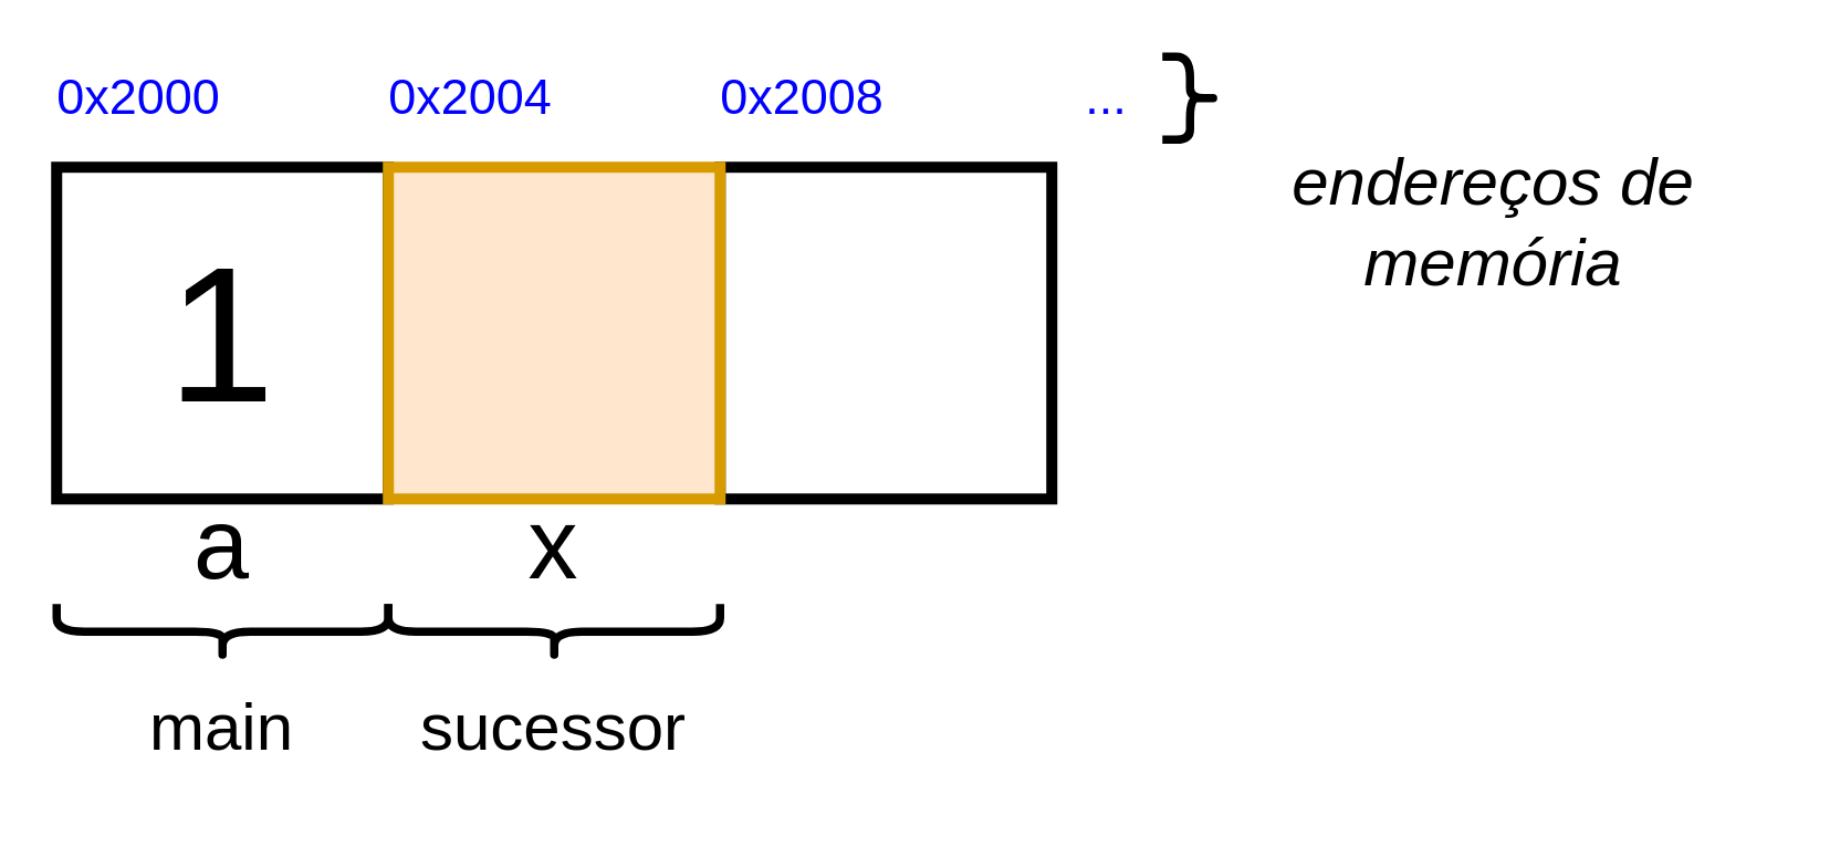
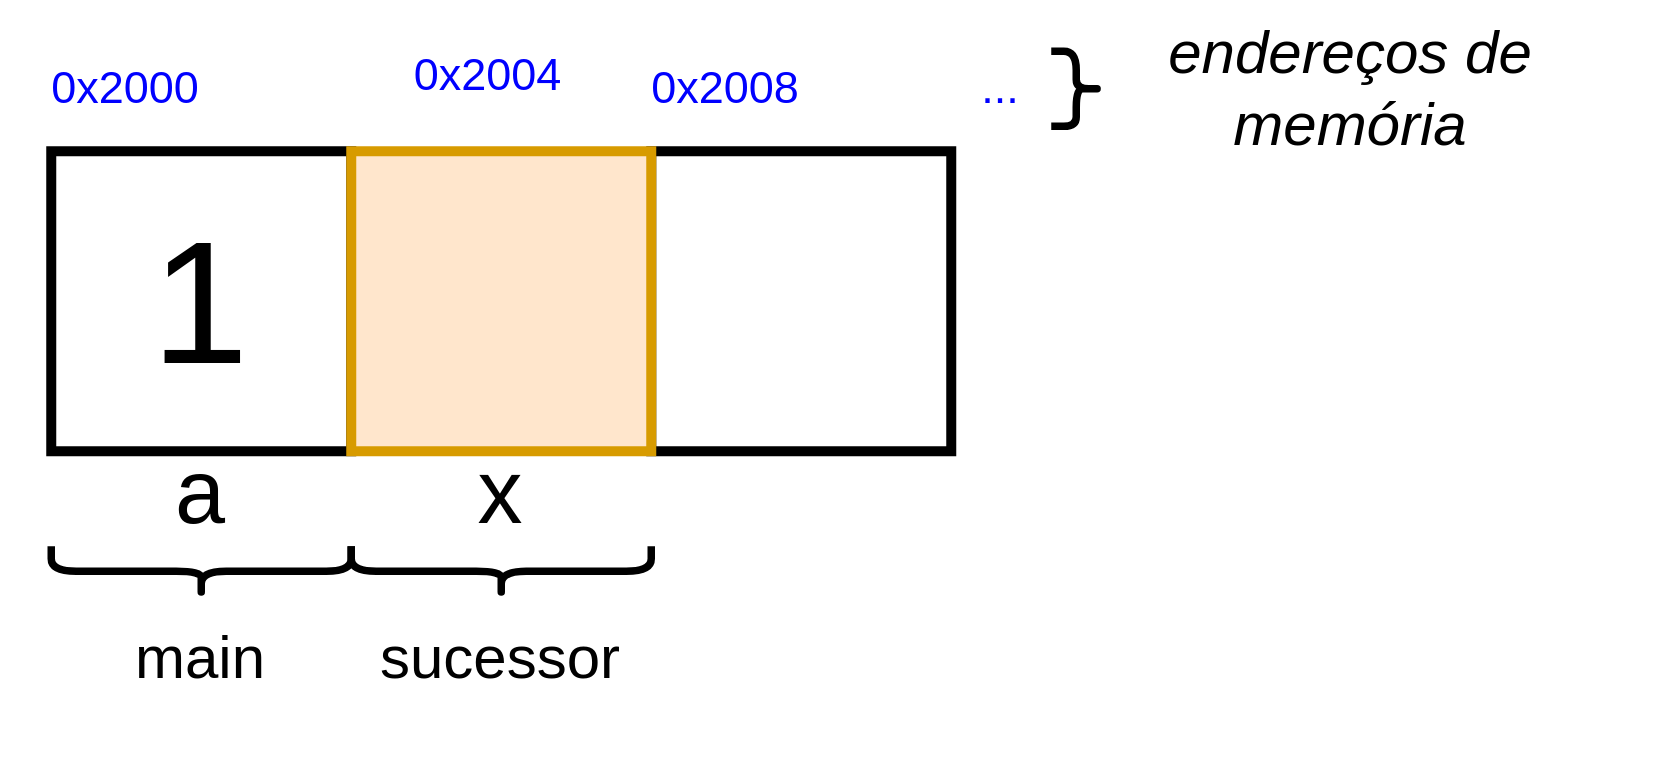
  <mxCell id="0" />
  <mxCell id="1" parent="0" />
  <mxCell id="2" value="" style="rounded=0;whiteSpace=wrap;html=1;strokeWidth=4;" vertex="1" parent="1"><mxGeometry x="260" y="60" width="120" height="120" as="geometry" /></mxCell>
  <mxCell id="3" value="1" style="rounded=0;whiteSpace=wrap;html=1;fontSize=70;strokeWidth=4;" vertex="1" parent="1"><mxGeometry x="20" y="60" width="120" height="120" as="geometry" /></mxCell>
  <mxCell id="4" value="" style="rounded=0;whiteSpace=wrap;html=1;strokeWidth=4;fontSize=70;fillColor=#ffe6cc;strokeColor=#d79b00;" vertex="1" parent="1"><mxGeometry x="140" y="60" width="120" height="120" as="geometry" /></mxCell>
  <mxCell id="5" value="0x2000" style="text;html=1;align=center;verticalAlign=middle;whiteSpace=wrap;rounded=0;fontSize=18;fontColor=#0000FF;" vertex="1" parent="1"><mxGeometry x="20" width="60" height="30" as="geometry" y="20" /></mxCell>
- <mxCell id="6" value="0x2004" style="text;html=1;align=center;verticalAlign=middle;whiteSpace=wrap;rounded=0;fontSize=18;fontColor=#0000FF;" vertex="1" parent="1"><mxGeometry x="140" width="60" height="30" as="geometry" y="20" /></mxCell>
+ <mxCell id="6" value="0x2004" style="text;html=1;align=center;verticalAlign=middle;whiteSpace=wrap;rounded=0;fontSize=18;fontColor=#0000FF;" vertex="1" parent="1"><mxGeometry x="165" y="15" width="60" height="30" as="geometry" /></mxCell>
  <mxCell id="7" value="0x2008" style="text;html=1;align=center;verticalAlign=middle;whiteSpace=wrap;rounded=0;fontSize=18;fontColor=#0000FF;" vertex="1" parent="1"><mxGeometry x="260" width="60" height="30" as="geometry" y="20" /></mxCell>
  <mxCell id="8" value="a" style="text;html=1;align=center;verticalAlign=middle;whiteSpace=wrap;rounded=0;strokeWidth=36;fontSize=36;" vertex="1" parent="1"><mxGeometry x="50" y="181" width="60" height="30" as="geometry" /></mxCell>
  <mxCell id="9" value="x" style="text;html=1;align=center;verticalAlign=middle;whiteSpace=wrap;rounded=0;strokeWidth=36;fontSize=36;" vertex="1" parent="1"><mxGeometry x="170" y="181" width="60" height="30" as="geometry" /></mxCell>
  <mxCell id="10" value="" style="shape=curlyBracket;whiteSpace=wrap;html=1;rounded=1;flipH=1;labelPosition=right;verticalLabelPosition=middle;align=left;verticalAlign=middle;rotation=90;strokeWidth=3;" vertex="1" parent="1"><mxGeometry x="70" y="168" width="20" height="120" as="geometry" /></mxCell>
  <mxCell id="11" value="main" style="text;html=1;align=center;verticalAlign=middle;whiteSpace=wrap;rounded=0;strokeWidth=3;fontSize=24;" vertex="1" parent="1"><mxGeometry x="50" y="248" width="60" height="30" as="geometry" /></mxCell>
  <mxCell id="12" value="..." style="text;html=1;align=center;verticalAlign=middle;whiteSpace=wrap;rounded=0;fontSize=18;fontColor=#0000FF;" vertex="1" parent="1"><mxGeometry x="370" width="60" height="30" as="geometry" y="20" /></mxCell>
  <mxCell id="13" value="" style="shape=curlyBracket;whiteSpace=wrap;html=1;rounded=1;flipH=1;labelPosition=right;verticalLabelPosition=middle;align=left;verticalAlign=middle;rotation=0;strokeWidth=3;" vertex="1" parent="1"><mxGeometry x="420" width="20" height="30" as="geometry" y="20" /></mxCell>
- <mxCell id="14" value="endereços de memória" style="text;html=1;align=center;verticalAlign=middle;whiteSpace=wrap;rounded=0;strokeWidth=3;fontSize=24;fontStyle=2" vertex="1" parent="1"><mxGeometry x="440" y="65" width="200" height="30" as="geometry" /></mxCell>
+ <mxCell id="14" value="endereços de memória" style="text;html=1;align=center;verticalAlign=middle;whiteSpace=wrap;rounded=0;strokeWidth=3;fontSize=24;fontStyle=2" vertex="1" parent="1"><mxGeometry x="440" width="200" height="30" as="geometry" y="20" /></mxCell>
  <mxCell id="15" value="" style="shape=curlyBracket;whiteSpace=wrap;html=1;rounded=1;flipH=1;labelPosition=right;verticalLabelPosition=middle;align=left;verticalAlign=middle;rotation=90;strokeWidth=3;" vertex="1" parent="1"><mxGeometry x="190" y="168" width="20" height="120" as="geometry" /></mxCell>
  <mxCell id="16" value="sucessor" style="text;html=1;align=center;verticalAlign=middle;whiteSpace=wrap;rounded=0;strokeWidth=3;fontSize=24;" vertex="1" parent="1"><mxGeometry x="170" y="248" width="60" height="30" as="geometry" /></mxCell>
